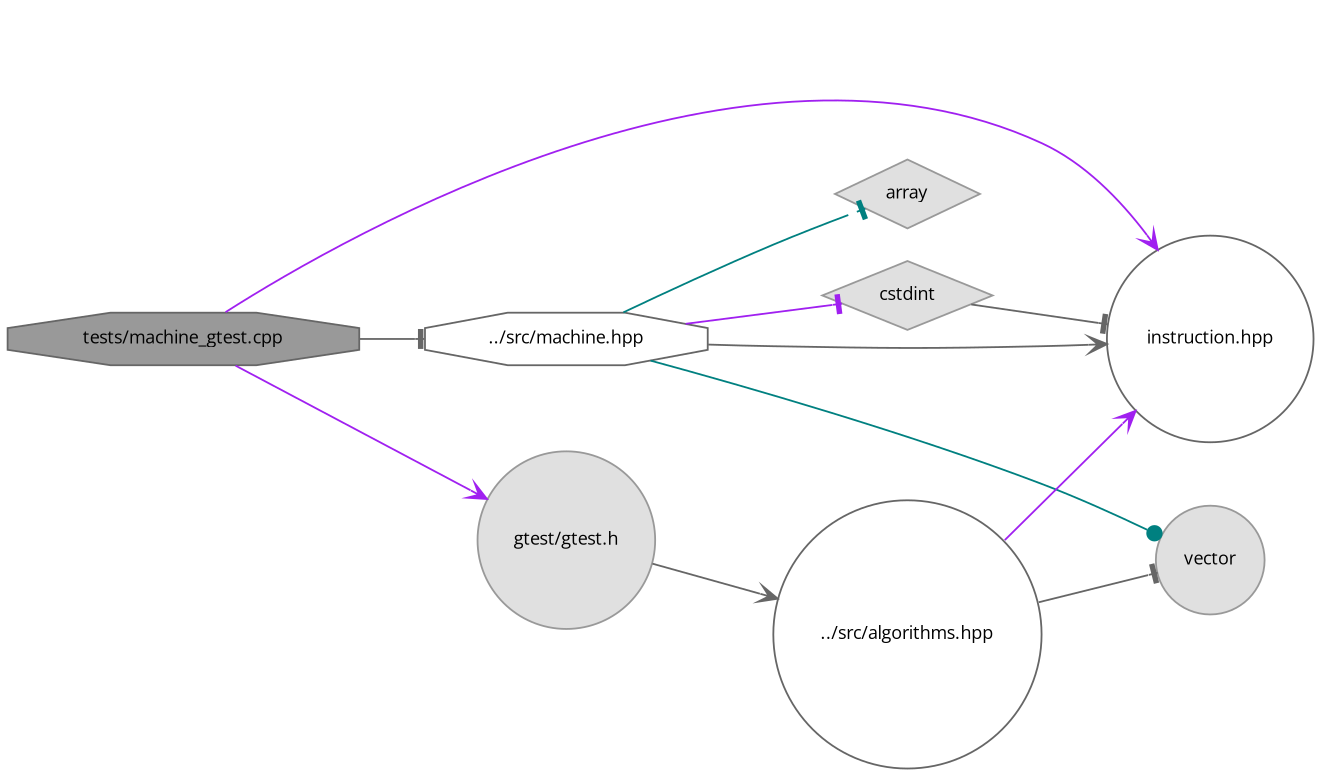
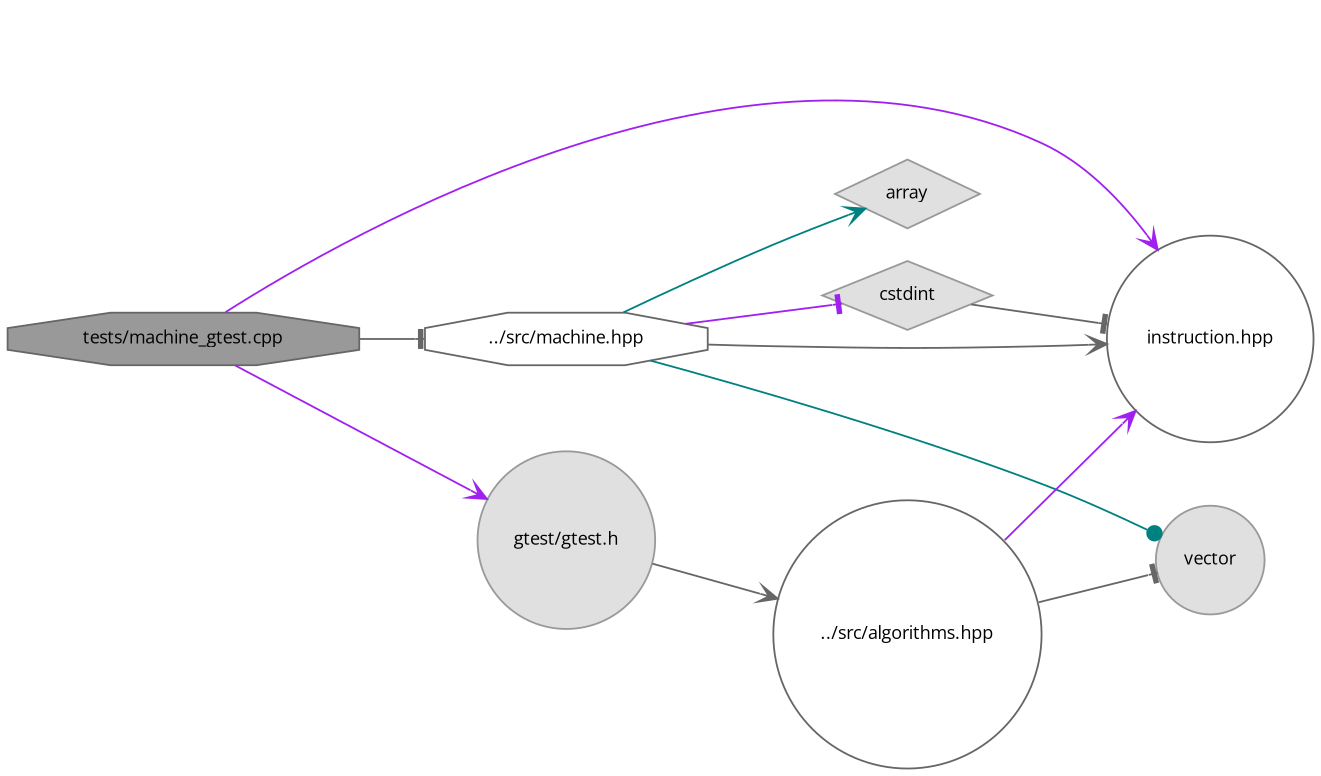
  digraph {
    fontname="Open Sans"
    rankdir=LR
    node [color=grey60 fillcolor="#E0E0E0" fontname="Open Sans" fontsize=10 shape=circle style=filled]
    edge [arrowhead=vee color=gray40 fontname="Open Sans" fontsize=10 labelfontname=Helvetica labelfontsize=10 style=solid]
    n1 [color=gray40 fillcolor=grey60 fontcolor=black height=0.2 label="tests/machine_gtest.cpp" shape=octagon width=0.4]
    n2 [color=grey40 fillcolor=white height=0.2 label="../src/machine.hpp" shape=octagon width=0.4]
    n3 [color=grey40 fillcolor=white height=0.2 label="instruction.hpp" width=0.4]
    n4 [height=0.2 label="gtest/gtest.h" width=0.4]
    n5 [height=0.2 label=cstdint shape=diamond width=0.4]
    n6 [height=0.2 label=array shape=diamond width=0.4]
    n7 [height=0.2 label=vector width=0.4]
    n8 [color=grey40 fillcolor=white height=0.2 label="../src/algorithms.hpp" width=0.4]
    n1 -> n2 [arrowhead=tee]
    n1 -> n3 [color=purple]
    n1 -> n4 [color=purple]
    n2 -> n3
    n2 -> n5 [arrowhead=tee color=purple]
-   n2 -> n6 [arrowhead=tee color=teal]
+   n2 -> n6 [color=teal]
    n2 -> n7 [arrowhead=dot color=teal]
    n4 -> n8
    n5 -> n3 [arrowhead=tee]
    n8 -> n3 [color=purple]
    n8 -> n7 [arrowhead=tee]
  }
